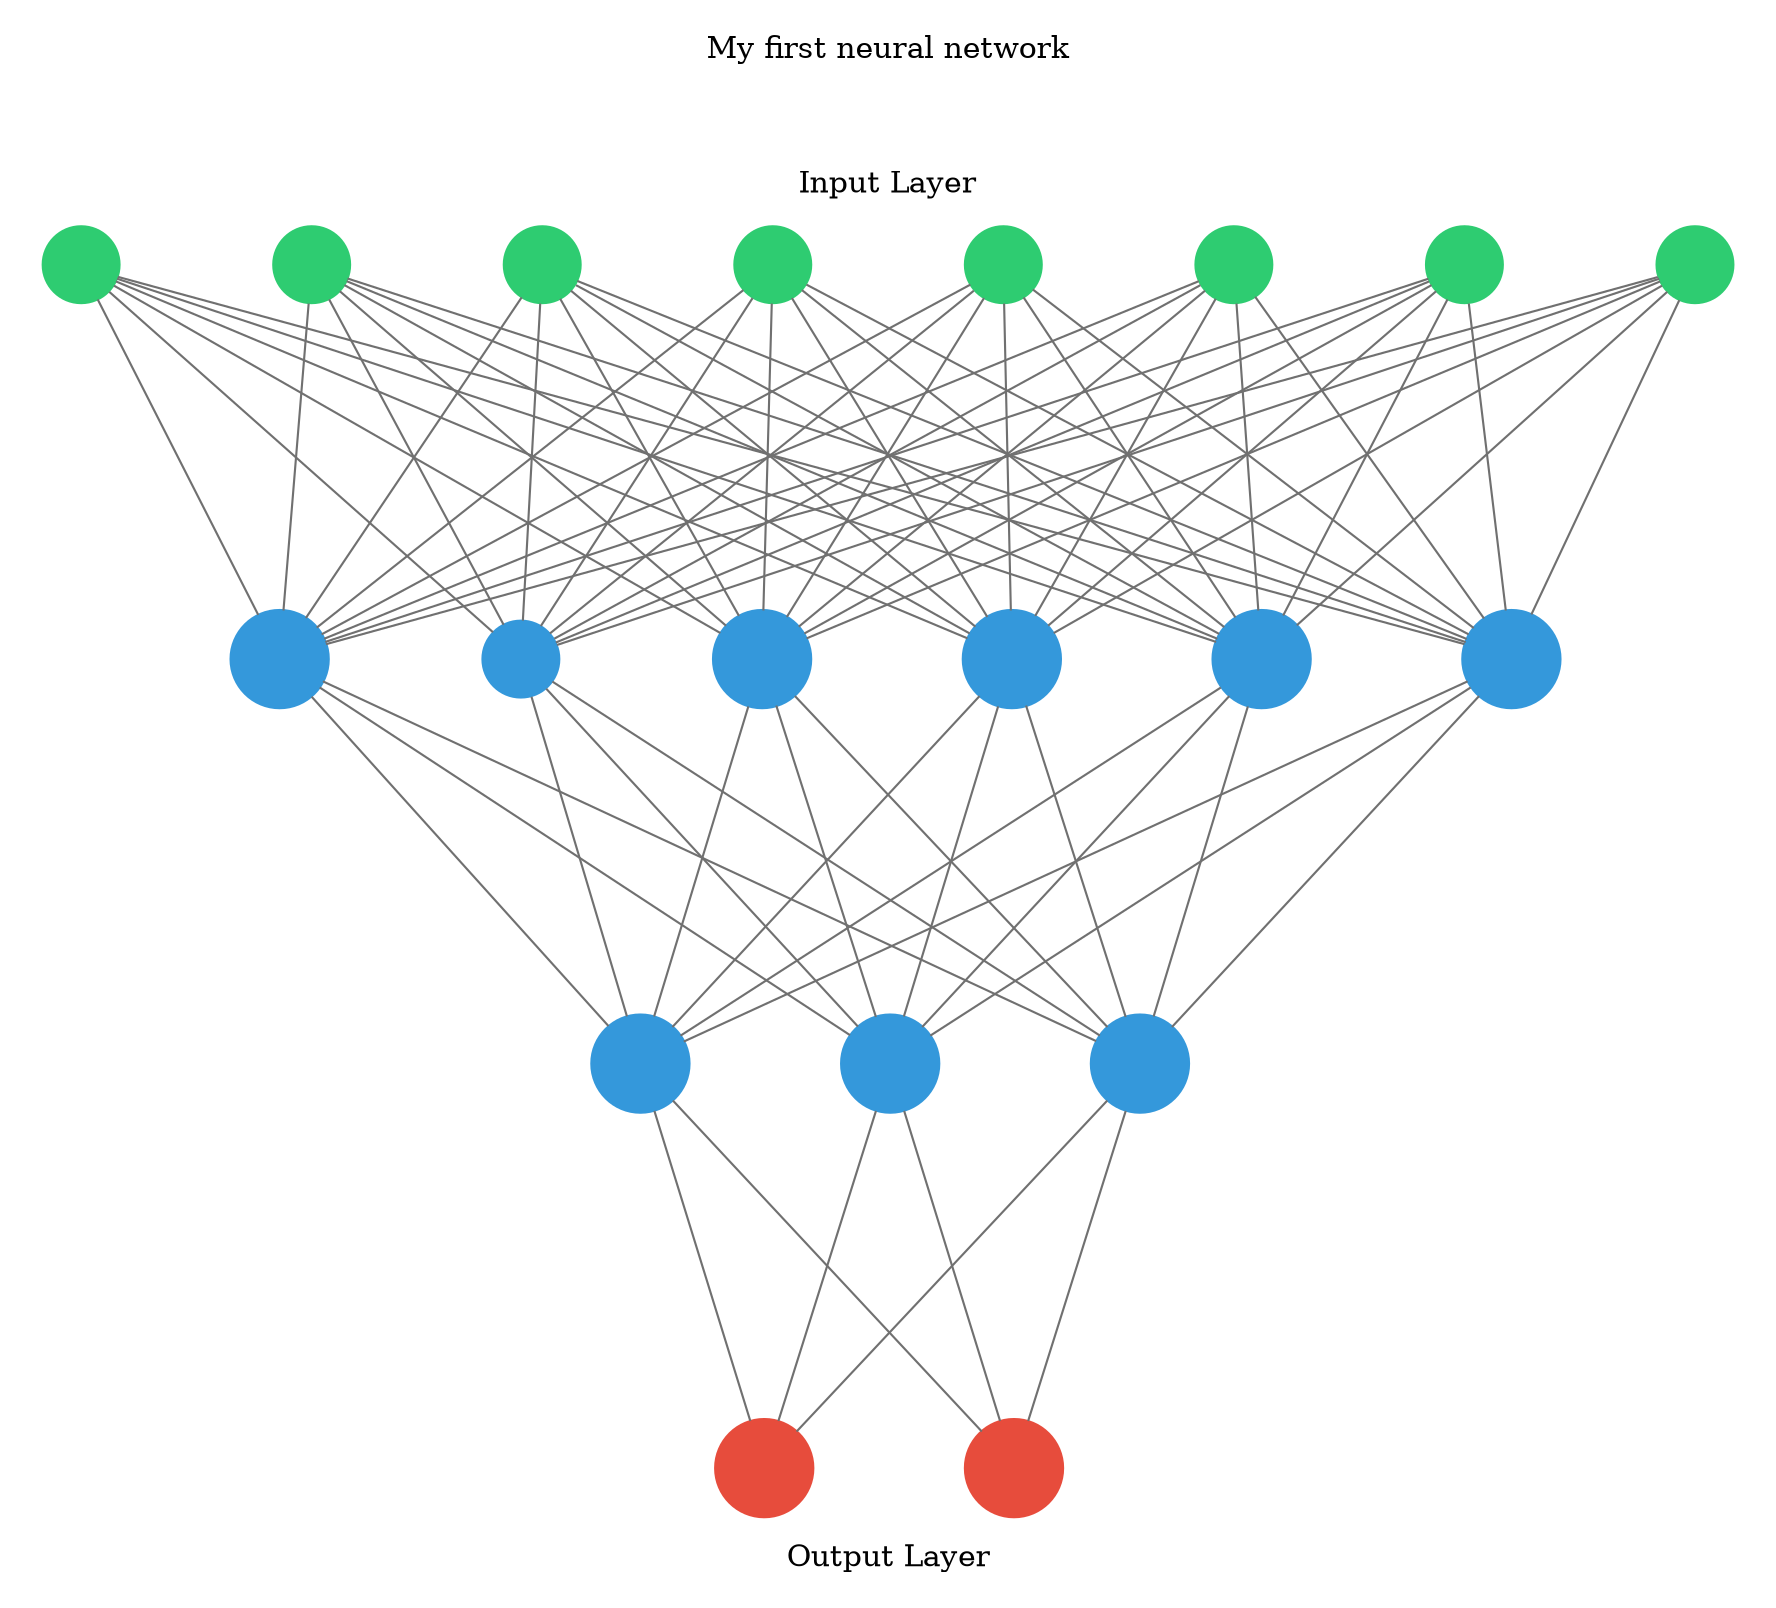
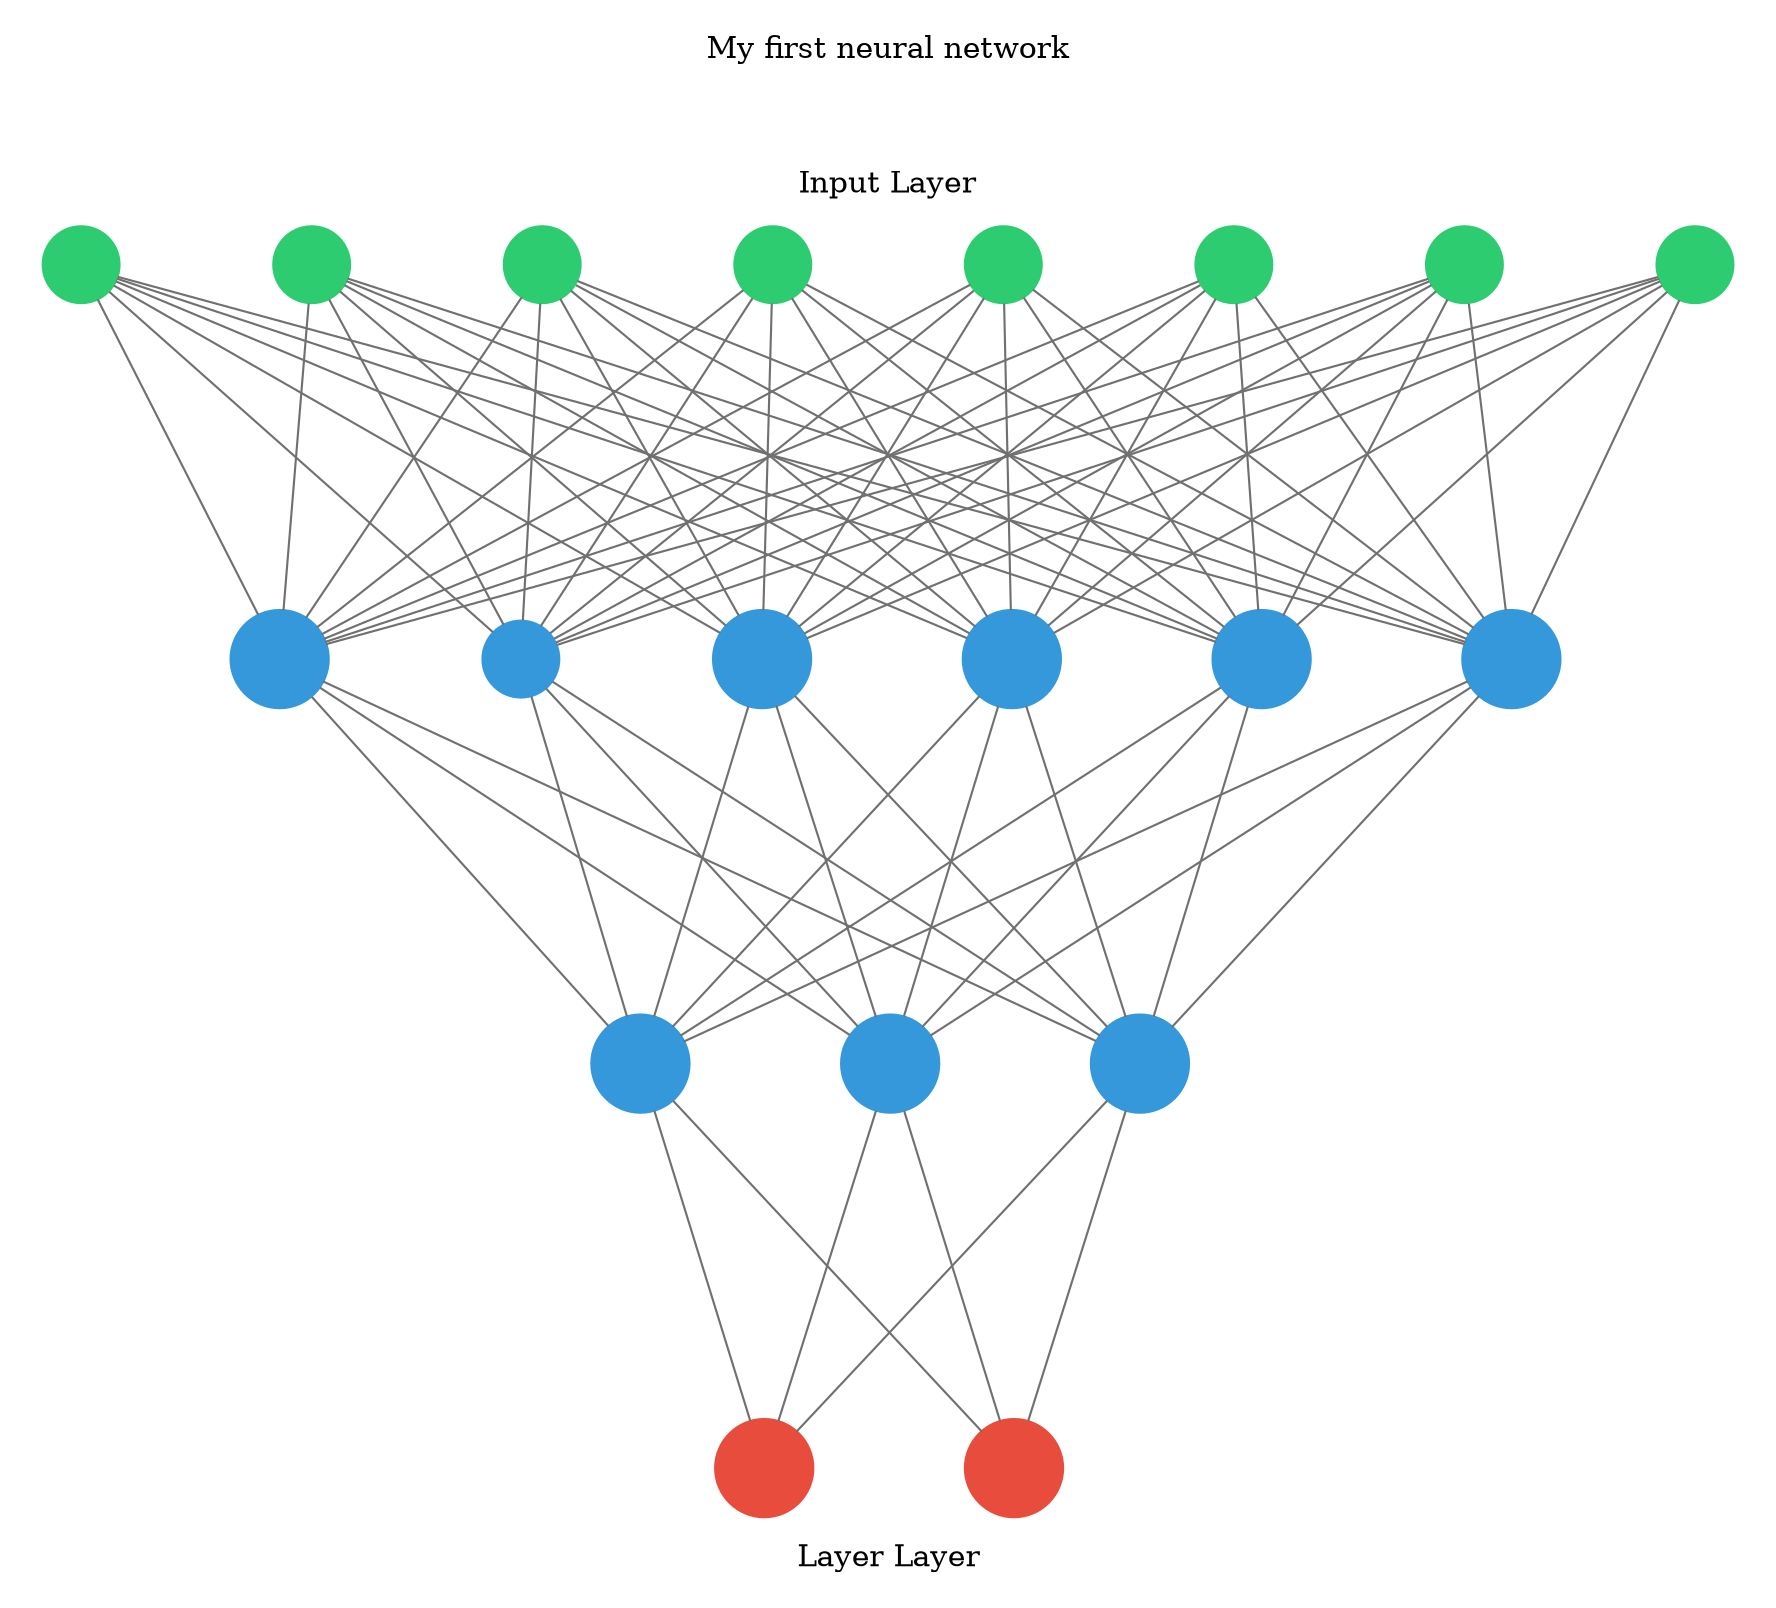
  digraph {
    arrowShape=none
    nodesep=1
    ranksep=2
    splines=false
    node [color="#3498db" fontcolor="#3498db" shape=circle style=filled]
    edge [arrowhead=none color="#707070"]
    9
    10
    11
    12
    13
    14
    1 [color="#2ecc71" fontcolor="#2ecc71"]
    2 [color="#2ecc71" fontcolor="#2ecc71"]
    3 [color="#2ecc71" fontcolor="#2ecc71"]
    4 [color="#2ecc71" fontcolor="#2ecc71"]
    5 [color="#2ecc71" fontcolor="#2ecc71"]
    6 [color="#2ecc71" fontcolor="#2ecc71"]
    7 [color="#2ecc71" fontcolor="#2ecc71"]
    8 [color="#2ecc71" fontcolor="#2ecc71"]
    15
    16
    17
    18 [color="#e74c3c" fontcolor="#e74c3c"]
    19 [color="#e74c3c" fontcolor="#e74c3c"]
    subgraph cluster_1 {
      color=white
      labeljust=right
      labelloc=b
      rank=same
      9
      10
      11
      12
      13
      14
    }
    subgraph cluster_2 {
      color=white
      label="My first neural network\n\n\n\nInput Layer"
      rank=same
      1
      2
      3
      4
      5
      6
      7
      8
    }
    subgraph cluster_3 {
      color=white
      labeljust=right
      labelloc=b
      rank=same
      15
      16
      17
    }
    subgraph cluster_4 {
      color=white
-     label="Output Layer"
+     label="Layer Layer"
      labeljust=1
      labelloc=bottom
      rank=same
      18
      19
    }
    9 -> 15
    9 -> 16
    9 -> 17
    10 -> 15
    10 -> 16
    10 -> 17
    11 -> 15
    11 -> 16
    11 -> 17
    12 -> 15
    12 -> 16
    12 -> 17
    13 -> 15
    13 -> 16
    13 -> 17
    14 -> 15
    14 -> 16
    14 -> 17
    1 -> 9
    1 -> 10
    1 -> 11
    1 -> 12
    1 -> 13
    1 -> 14
    2 -> 9
    2 -> 10
    2 -> 11
    2 -> 12
    2 -> 13
    2 -> 14
    3 -> 9
    3 -> 10
    3 -> 11
    3 -> 12
    3 -> 13
    3 -> 14
    4 -> 9
    4 -> 10
    4 -> 11
    4 -> 12
    4 -> 13
    4 -> 14
    5 -> 9
    5 -> 10
    5 -> 11
    5 -> 12
    5 -> 13
    5 -> 14
    6 -> 9
    6 -> 10
    6 -> 11
    6 -> 12
    6 -> 13
    6 -> 14
    7 -> 9
    7 -> 10
    7 -> 11
    7 -> 12
    7 -> 13
    7 -> 14
    8 -> 9
    8 -> 10
    8 -> 11
    8 -> 12
    8 -> 13
    8 -> 14
    15 -> 18
    15 -> 19
    16 -> 18
    16 -> 19
    17 -> 18
    17 -> 19
  }
